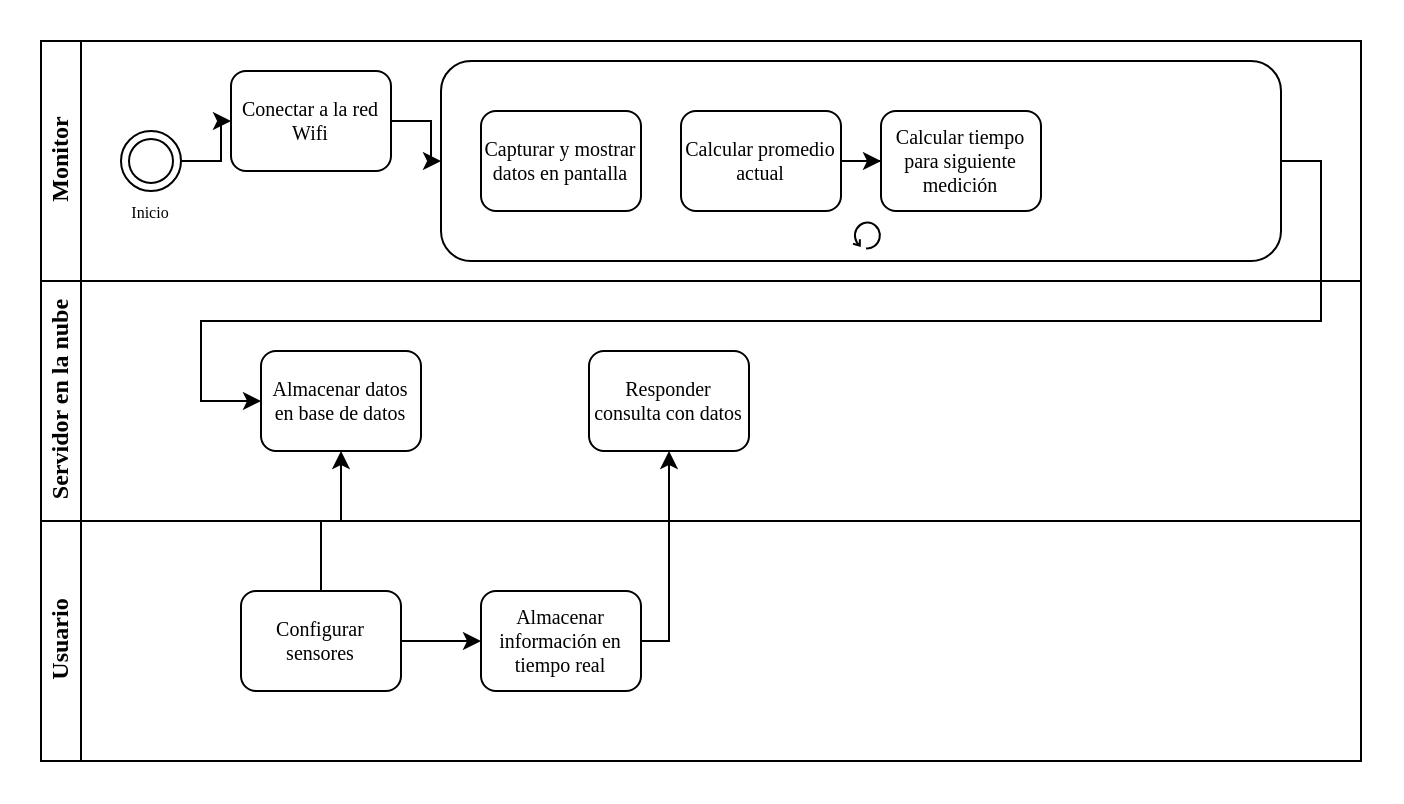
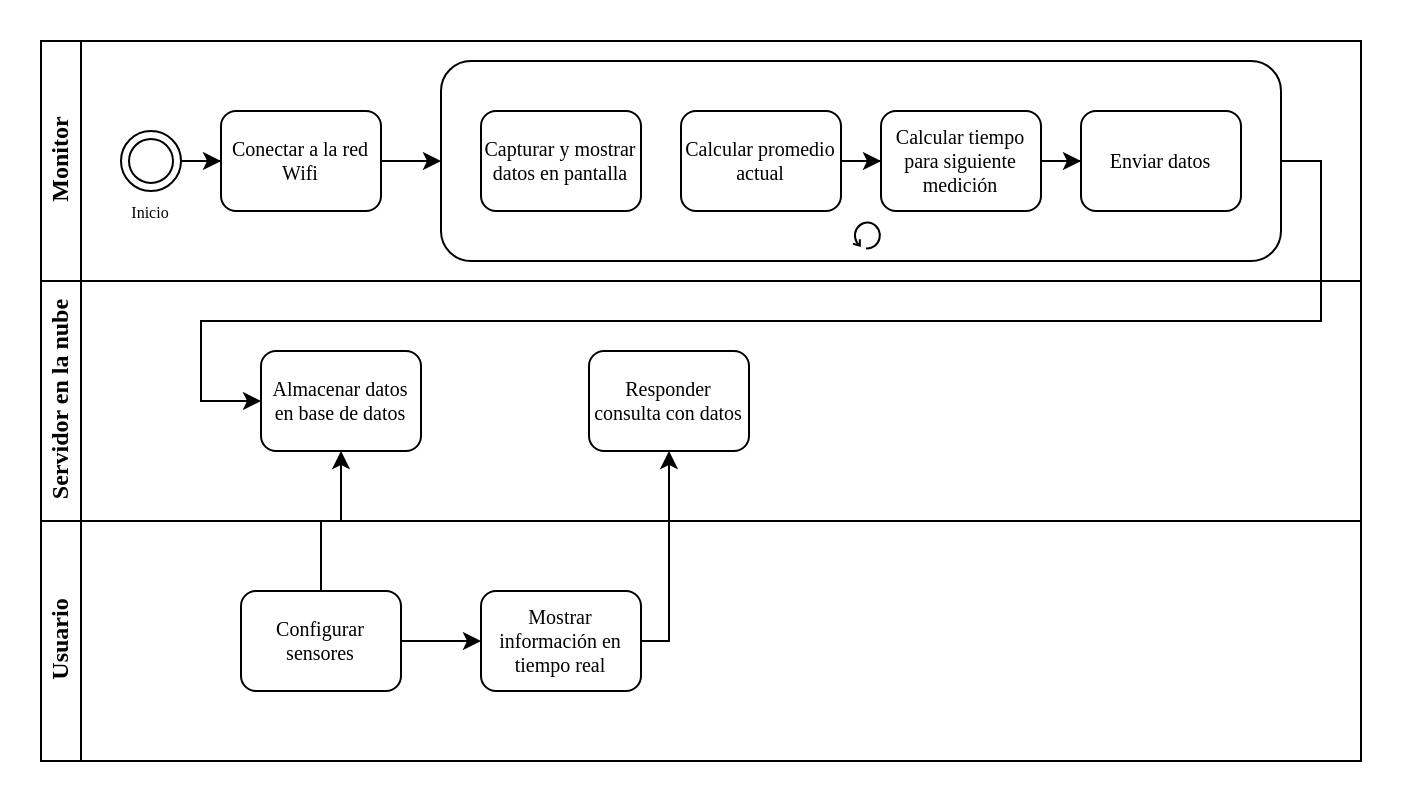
  <mxCell id="0" />
  <mxCell id="1" parent="0" />
  <mxCell id="2" value="&lt;br&gt;" style="swimlane;html=1;childLayout=stackLayout;resizeParent=1;resizeParentMax=0;horizontal=0;startSize=0;horizontalStack=0;fontFamily=Times New Roman;" parent="1" vertex="1"><mxGeometry x="20" y="20" width="660" height="360" as="geometry"><mxRectangle x="120" y="120" width="30" height="50" as="alternateBounds" /></mxGeometry></mxCell>
  <mxCell id="3" value="Monitor" style="swimlane;html=1;startSize=20;horizontal=0;fontFamily=Times New Roman;" parent="2" vertex="1"><mxGeometry width="660" height="120" as="geometry" /></mxCell>
  <mxCell id="4" value="" style="shape=ext;rounded=1;html=1;whiteSpace=wrap;fontFamily=Times New Roman;fontSize=10;" vertex="1" parent="3"><mxGeometry x="200" y="10" width="420" height="100" as="geometry" /></mxCell>
  <mxCell id="5" style="edgeStyle=orthogonalEdgeStyle;rounded=0;orthogonalLoop=1;jettySize=auto;html=1;fontFamily=Times New Roman;fontSize=10;" edge="1" parent="3" source="6" target="8"><mxGeometry relative="1" as="geometry" /></mxCell>
  <mxCell id="6" value="" style="ellipse;shape=doubleEllipse;html=1;dashed=0;whitespace=wrap;aspect=fixed;fontFamily=Times New Roman;" vertex="1" parent="3"><mxGeometry x="40" y="45" width="30" height="30" as="geometry" /></mxCell>
  <mxCell id="7" style="edgeStyle=orthogonalEdgeStyle;rounded=0;orthogonalLoop=1;jettySize=auto;html=1;fontFamily=Times New Roman;fontSize=10;" edge="1" parent="3" source="8" target="4"><mxGeometry relative="1" as="geometry" /></mxCell>
- <mxCell id="8" value="Conectar a la red Wifi" style="shape=ext;rounded=1;html=1;whiteSpace=wrap;fontSize=10;fontFamily=Times New Roman;" vertex="1" parent="3"><mxGeometry x="95" y="15" width="80" height="50" as="geometry" /></mxCell>
+ <mxCell id="8" value="Conectar a la red Wifi" style="shape=ext;rounded=1;html=1;whiteSpace=wrap;fontSize=10;fontFamily=Times New Roman;" vertex="1" parent="3"><mxGeometry x="90" y="35" width="80" height="50" as="geometry" /></mxCell>
  <mxCell id="9" value="Capturar y mostrar datos en pantalla" style="shape=ext;rounded=1;html=1;whiteSpace=wrap;fontSize=10;fontFamily=Times New Roman;" vertex="1" parent="3"><mxGeometry x="220" y="35" width="80" height="50" as="geometry" /></mxCell>
  <mxCell id="10" style="edgeStyle=orthogonalEdgeStyle;rounded=0;orthogonalLoop=1;jettySize=auto;html=1;fontFamily=Times New Roman;fontSize=10;" edge="1" parent="3" source="11" target="13"><mxGeometry relative="1" as="geometry" /></mxCell>
  <mxCell id="11" value="Calcular promedio actual" style="shape=ext;rounded=1;html=1;whiteSpace=wrap;fontSize=10;fontFamily=Times New Roman;" vertex="1" parent="3"><mxGeometry x="320" y="35" width="80" height="50" as="geometry" /></mxCell>
+ <mxCell id="12" style="edgeStyle=orthogonalEdgeStyle;rounded=0;orthogonalLoop=1;jettySize=auto;html=1;fontFamily=Times New Roman;fontSize=10;" edge="1" parent="3" source="13" target="14"><mxGeometry relative="1" as="geometry" /></mxCell>
  <mxCell id="13" value="Calcular tiempo para siguiente medición" style="shape=ext;rounded=1;html=1;whiteSpace=wrap;fontSize=10;fontFamily=Times New Roman;" vertex="1" parent="3"><mxGeometry x="420" y="35" width="80" height="50" as="geometry" /></mxCell>
+ <mxCell id="14" value="Enviar datos" style="shape=ext;rounded=1;html=1;whiteSpace=wrap;fontSize=10;fontFamily=Times New Roman;" vertex="1" parent="3"><mxGeometry x="520" y="35" width="80" height="50" as="geometry" /></mxCell>
  <mxCell id="15" value="" style="shape=mxgraph.bpmn.loop;html=1;outlineConnect=0;fontFamily=Times New Roman;fontSize=10;" vertex="1" parent="3"><mxGeometry x="406" y="90" width="14" height="14" as="geometry" /></mxCell>
  <mxCell id="16" value="&lt;font style=&quot;font-size: 8px&quot;&gt;Inicio&lt;/font&gt;" style="text;html=1;strokeColor=none;fillColor=none;align=center;verticalAlign=middle;whiteSpace=wrap;rounded=0;fontFamily=Times New Roman;fontSize=10;" vertex="1" parent="3"><mxGeometry x="35" y="75" width="40" height="20" as="geometry" /></mxCell>
  <mxCell id="17" value="Servidor en la nube" style="swimlane;html=1;startSize=20;horizontal=0;fontFamily=Times New Roman;" parent="2" vertex="1"><mxGeometry y="120" width="660" height="120" as="geometry" /></mxCell>
  <mxCell id="18" value="Almacenar datos en base de datos" style="shape=ext;rounded=1;html=1;whiteSpace=wrap;fontSize=10;fontFamily=Times New Roman;" vertex="1" parent="17"><mxGeometry x="110" y="35" width="80" height="50" as="geometry" /></mxCell>
  <mxCell id="19" value="Responder consulta con datos" style="shape=ext;rounded=1;html=1;whiteSpace=wrap;fontSize=10;fontFamily=Times New Roman;" vertex="1" parent="17"><mxGeometry x="274" y="35" width="80" height="50" as="geometry" /></mxCell>
  <mxCell id="20" value="Usuario" style="swimlane;html=1;startSize=20;horizontal=0;fontFamily=Times New Roman;" parent="2" vertex="1"><mxGeometry y="240" width="660" height="120" as="geometry" /></mxCell>
  <mxCell id="21" style="edgeStyle=orthogonalEdgeStyle;rounded=0;orthogonalLoop=1;jettySize=auto;html=1;fontFamily=Times New Roman;fontSize=10;" edge="1" parent="20" source="22" target="23"><mxGeometry relative="1" as="geometry" /></mxCell>
  <mxCell id="22" value="Configurar sensores" style="shape=ext;rounded=1;html=1;whiteSpace=wrap;fontSize=10;fontFamily=Times New Roman;" vertex="1" parent="20"><mxGeometry x="100" y="35" width="80" height="50" as="geometry" /></mxCell>
- <mxCell id="23" value="Almacenar información en tiempo real" style="shape=ext;rounded=1;html=1;whiteSpace=wrap;fontSize=10;fontFamily=Times New Roman;" vertex="1" parent="20"><mxGeometry x="220" y="35" width="80" height="50" as="geometry" /></mxCell>
+ <mxCell id="23" value="Mostrar información en tiempo real" style="shape=ext;rounded=1;html=1;whiteSpace=wrap;fontSize=10;fontFamily=Times New Roman;" vertex="1" parent="20"><mxGeometry x="220" y="35" width="80" height="50" as="geometry" /></mxCell>
  <mxCell id="24" style="edgeStyle=orthogonalEdgeStyle;rounded=0;orthogonalLoop=1;jettySize=auto;html=1;fontFamily=Times New Roman;fontSize=10;entryX=0;entryY=0.5;entryDx=0;entryDy=0;" edge="1" parent="2" source="4" target="18"><mxGeometry relative="1" as="geometry"><mxPoint x="640" y="150" as="targetPoint" /><Array as="points"><mxPoint x="640" y="60" /><mxPoint x="640" y="140" /><mxPoint x="80" y="140" /><mxPoint x="80" y="180" /></Array></mxGeometry></mxCell>
  <mxCell id="25" style="edgeStyle=orthogonalEdgeStyle;rounded=0;orthogonalLoop=1;jettySize=auto;html=1;entryX=0.5;entryY=1;entryDx=0;entryDy=0;fontFamily=Times New Roman;fontSize=10;" edge="1" parent="2" source="22" target="18"><mxGeometry relative="1" as="geometry"><Array as="points"><mxPoint x="140" y="240" /><mxPoint x="150" y="240" /></Array></mxGeometry></mxCell>
  <mxCell id="26" style="edgeStyle=orthogonalEdgeStyle;rounded=0;orthogonalLoop=1;jettySize=auto;html=1;entryX=0.5;entryY=1;entryDx=0;entryDy=0;fontFamily=Times New Roman;fontSize=10;" edge="1" parent="2" source="23" target="19"><mxGeometry relative="1" as="geometry"><Array as="points"><mxPoint x="314" y="300" /></Array></mxGeometry></mxCell>
